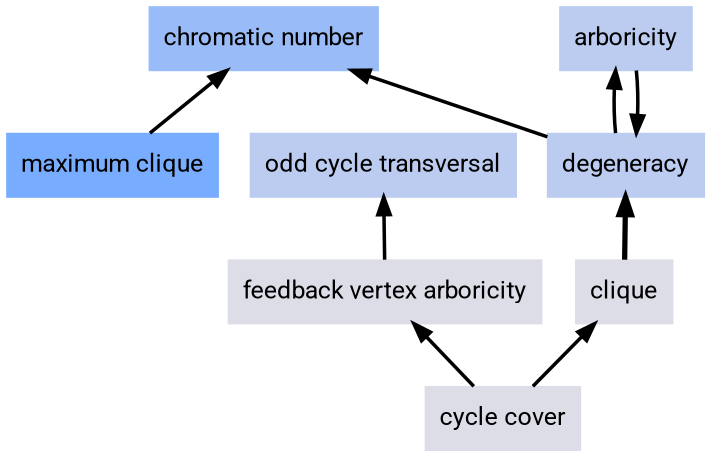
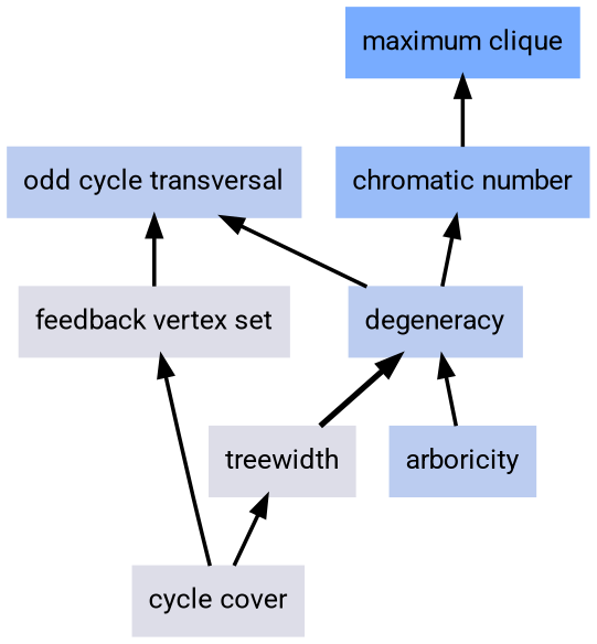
  digraph {
    fontname=Roboto
    rankdir=BT
    node [color="#dddde8" fontname=Roboto shape=box style=filled]
    edge [decorate=true fontname=Roboto lblstyle="above, sloped" penwidth=2.0 weight=100]
    n1 [color="#99bcf8" label="chromatic number"]
    n2 [color="#78acff" label="maximum clique"]
    n3 [label="cycle cover"]
-   n4 [label="feedback vertex arboricity"]
-   n5 [label=clique]
+   n4 [label="feedback vertex set"]
+   n5 [label=treewidth]
    n6 [color="#bbccf0" label="odd cycle transversal"]
    n7 [color="#bbccf0" label=degeneracy]
    n8 [color="#bbccf0" label=arboricity]
-   n2 -> n1
+   n1 -> n2
    n3 -> n4
    n3 -> n5
    n4 -> n6
    n5 -> n7 [penwidth=3.0]
    n7 -> n1
-   n7 -> n8
+   n7 -> n6
    n8 -> n7
  }
